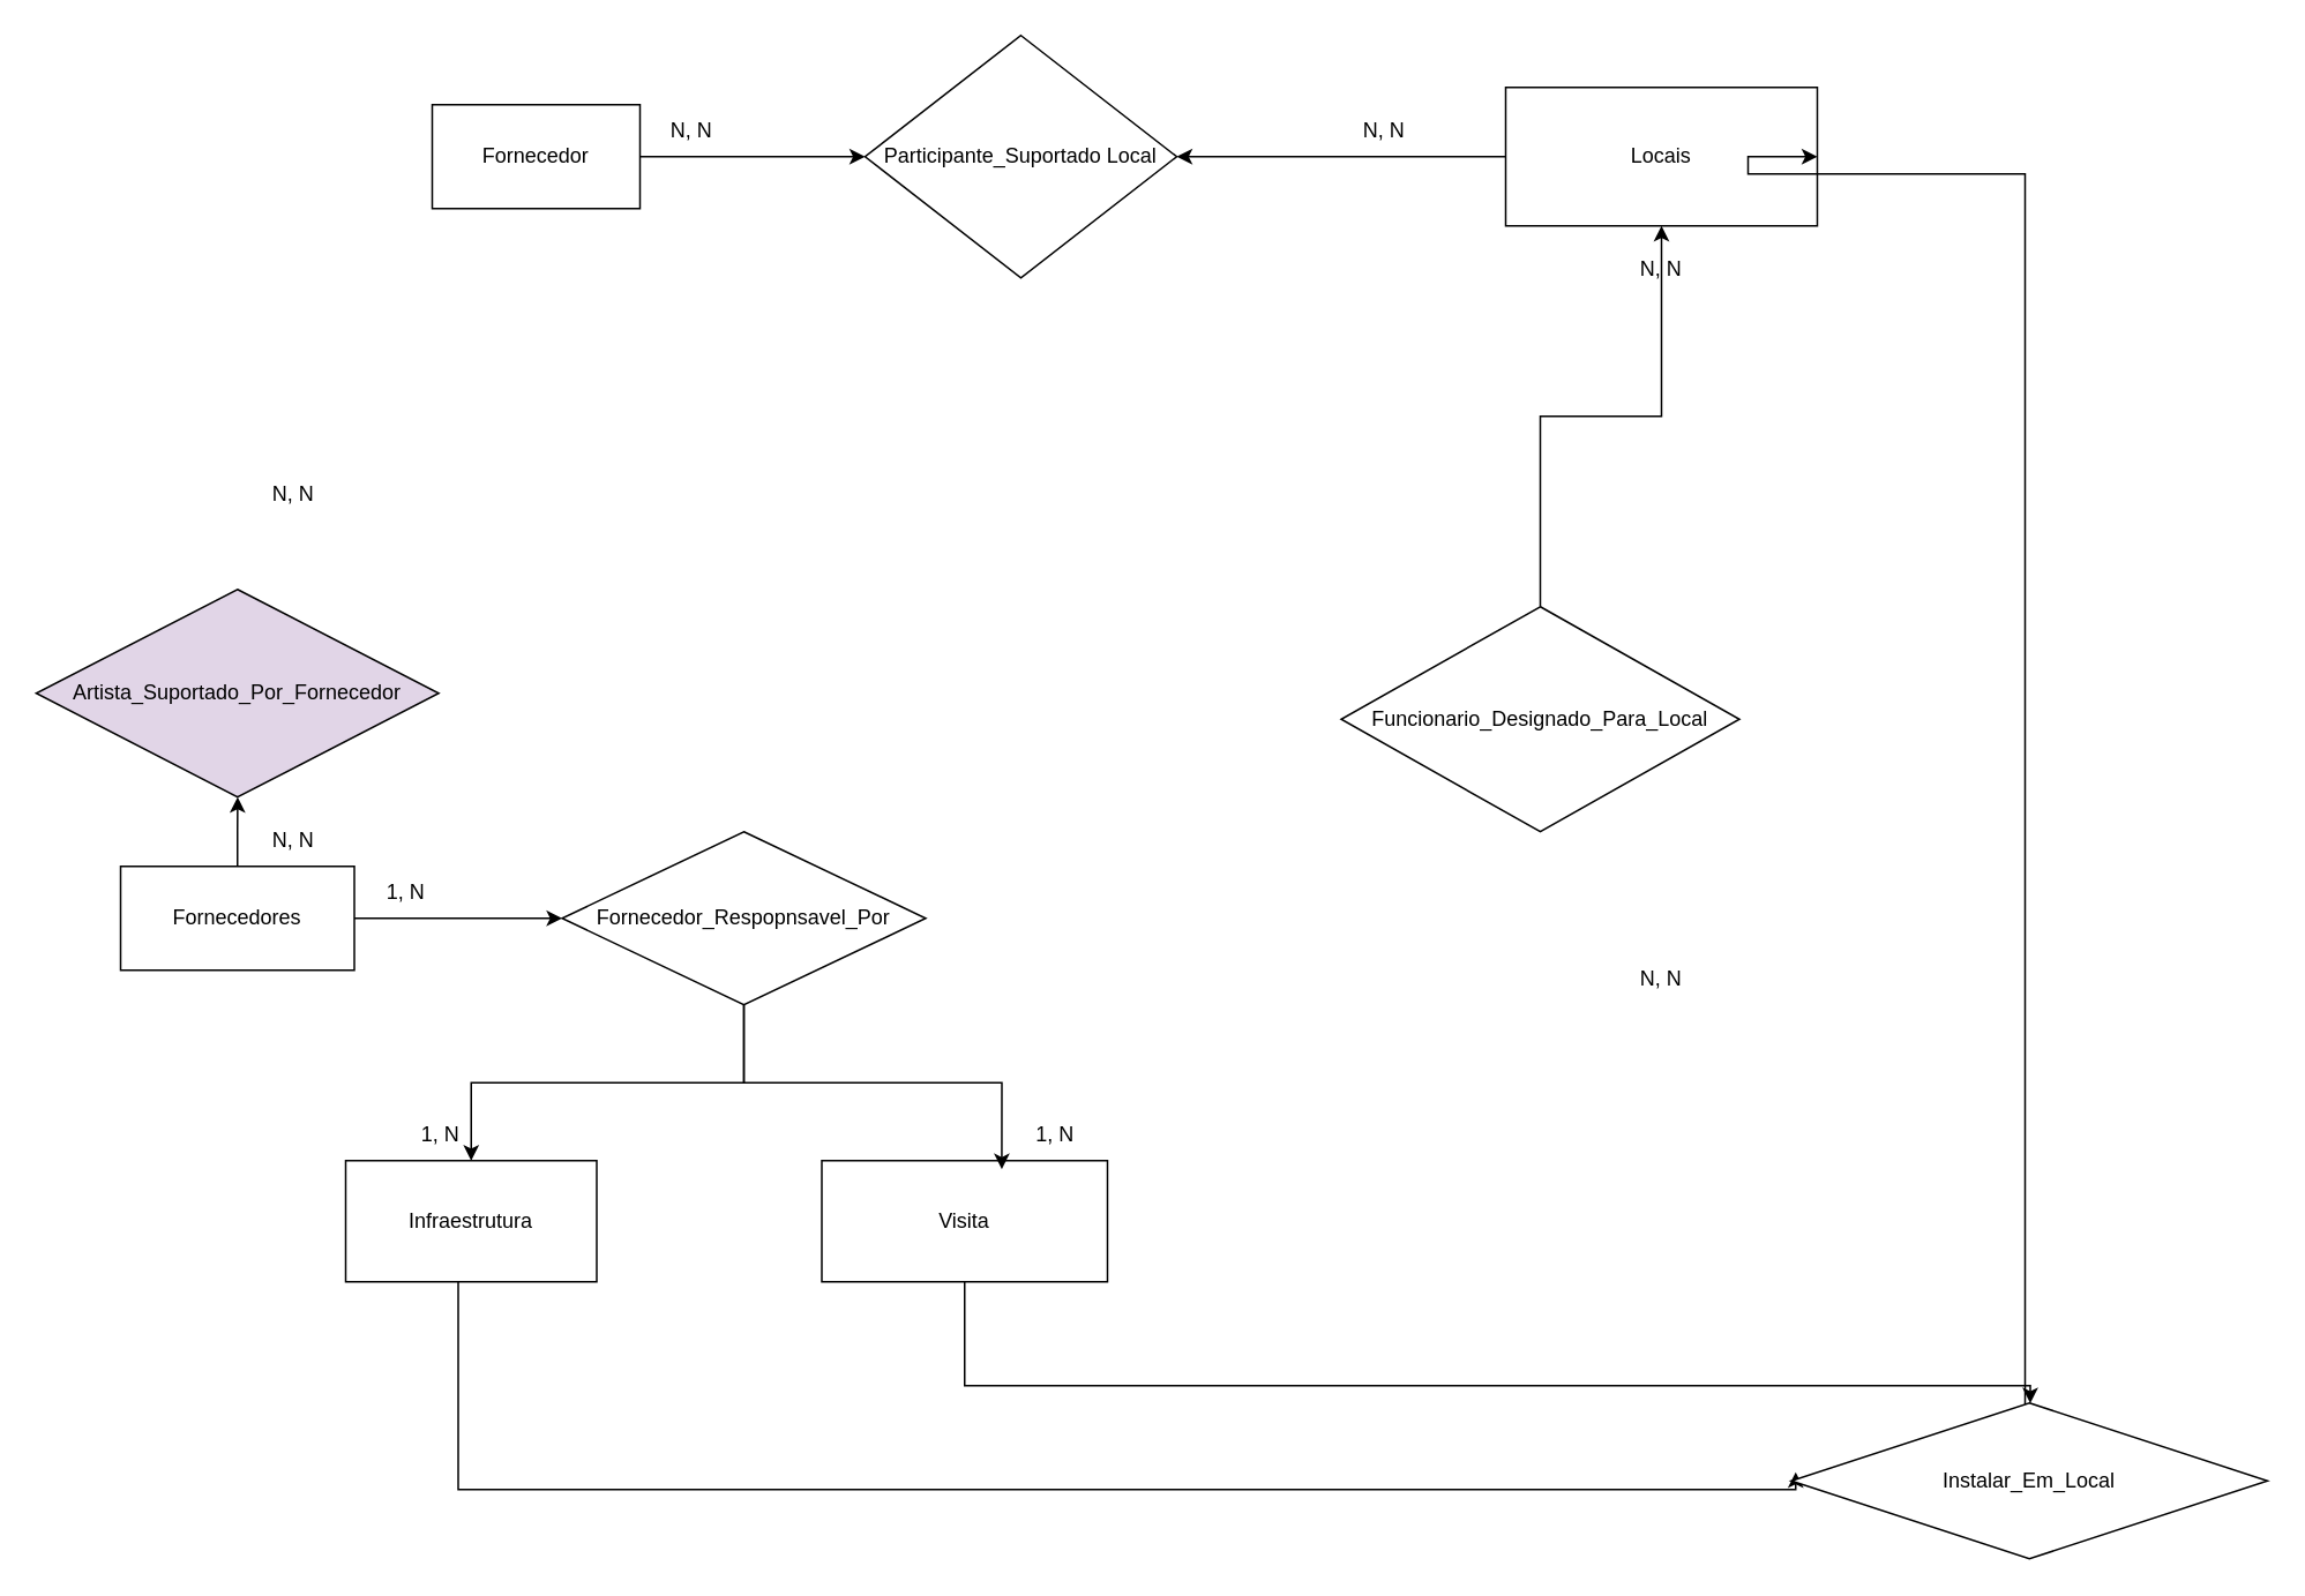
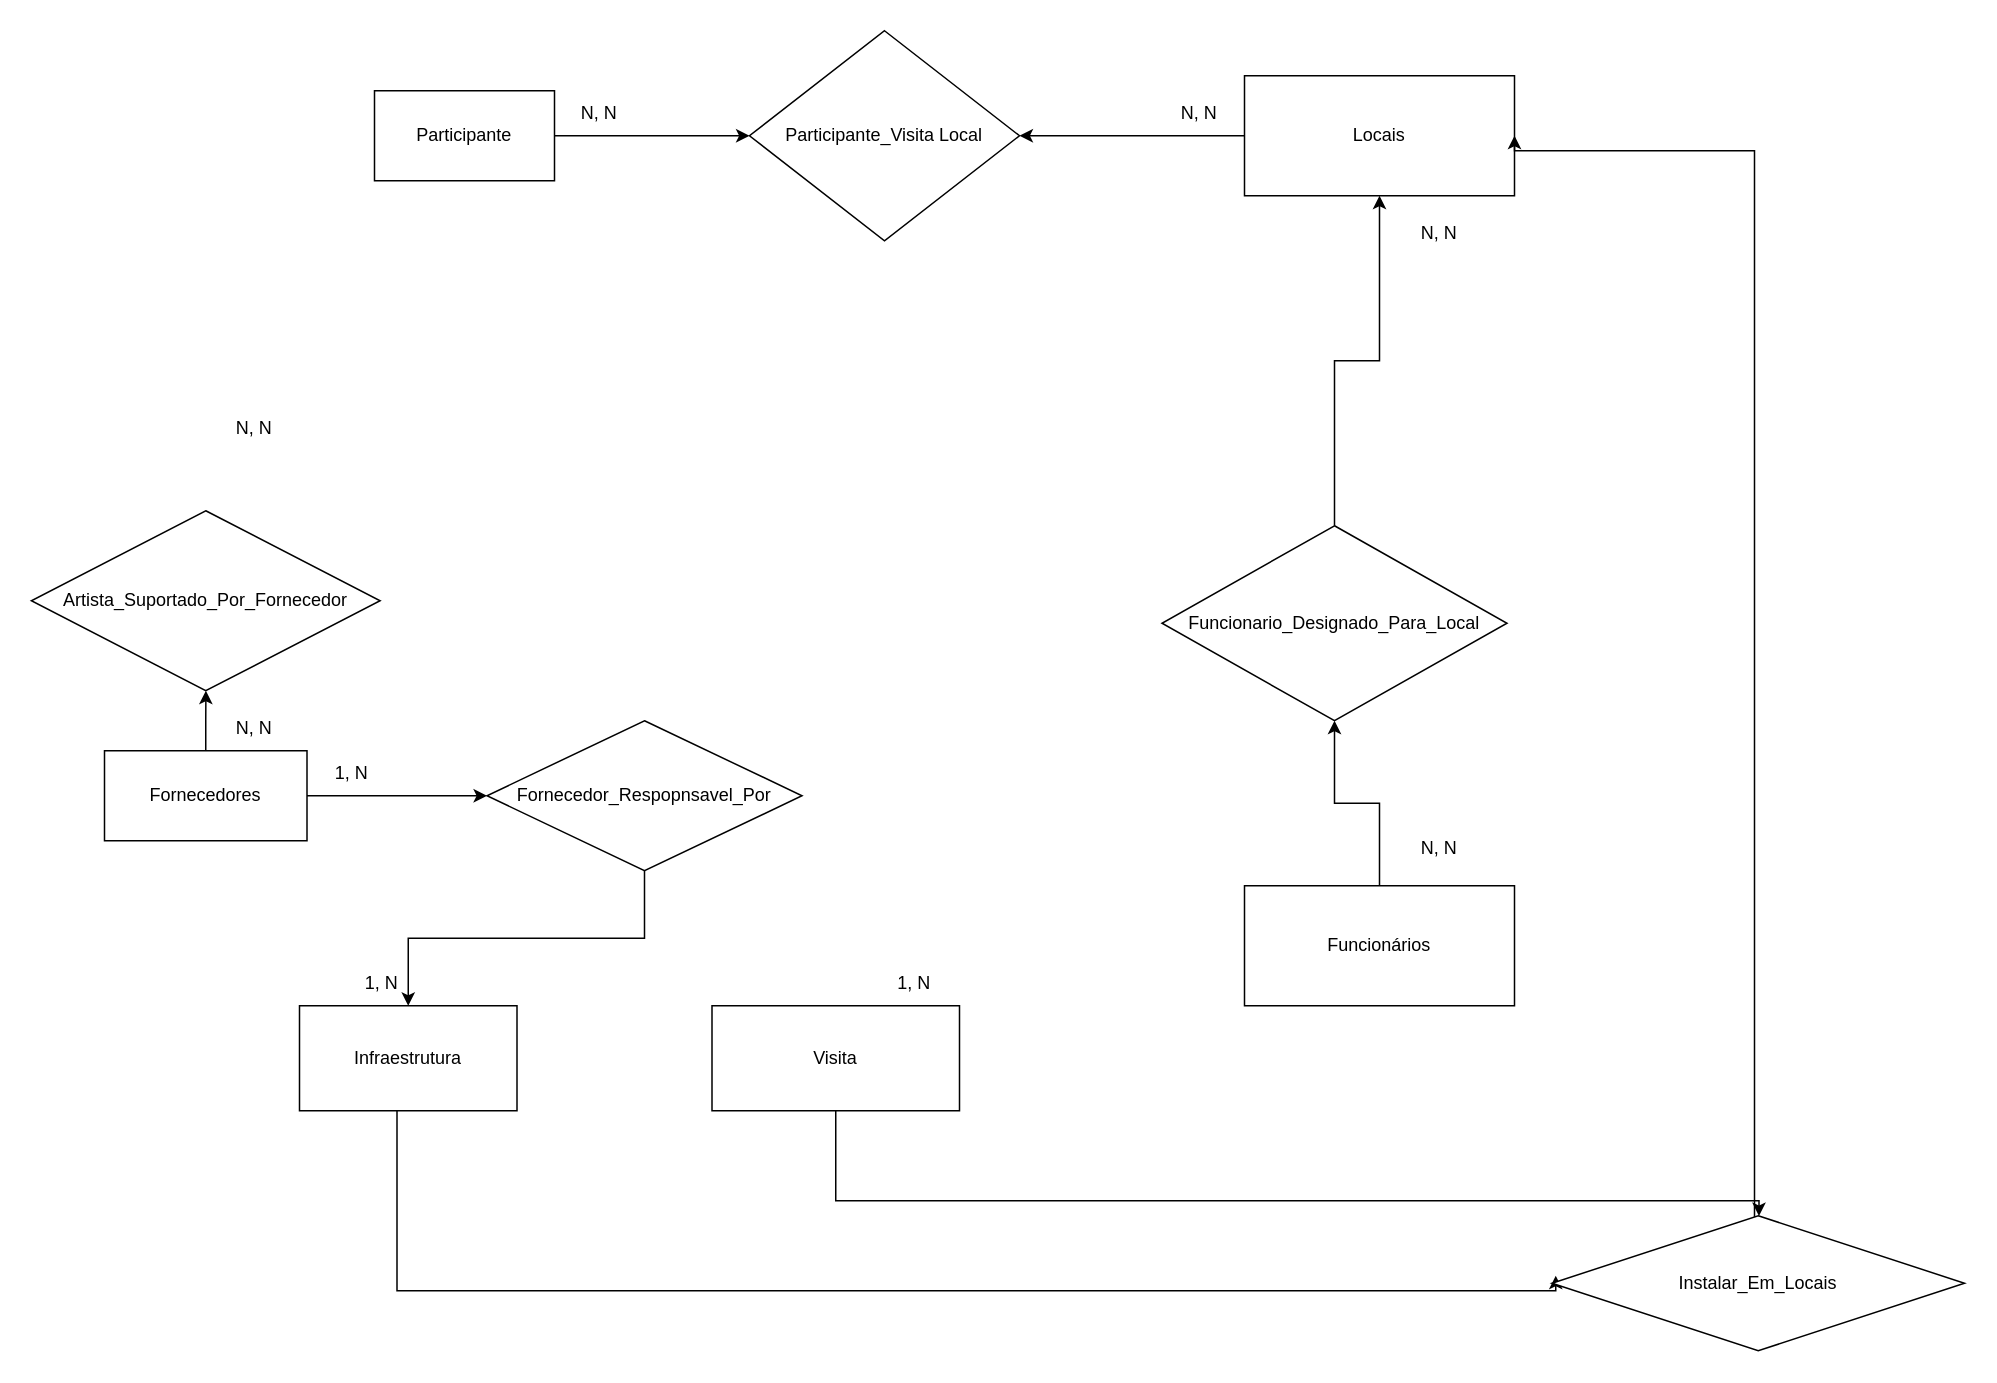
  <mxCell id="0" />
  <mxCell id="1" parent="0" />
  <mxCell id="2" style="edgeStyle=orthogonalEdgeStyle;rounded=0;orthogonalLoop=1;jettySize=auto;html=1;" edge="1" parent="1" source="3" target="13"><mxGeometry relative="1" as="geometry" /></mxCell>
- <mxCell id="3" value="Fornecedor" style="rounded=0;whiteSpace=wrap;html=1;" vertex="1" parent="1"><mxGeometry x="249" y="60" width="120" height="60" as="geometry" /></mxCell>
+ <mxCell id="3" value="Participante" style="rounded=0;whiteSpace=wrap;html=1;" vertex="1" parent="1"><mxGeometry x="249" y="60" width="120" height="60" as="geometry" /></mxCell>
  <mxCell id="4" value="" style="edgeStyle=orthogonalEdgeStyle;rounded=0;orthogonalLoop=1;jettySize=auto;html=1;" edge="1" parent="1"><mxGeometry relative="1" as="geometry"><mxPoint x="264" y="730" as="sourcePoint" /><mxPoint x="1036.5" y="850" as="targetPoint" /><Array as="points"><mxPoint x="264" y="860" /><mxPoint x="1037" y="860" /></Array></mxGeometry></mxCell>
  <mxCell id="5" value="Infraestrutura" style="rounded=0;whiteSpace=wrap;html=1;" vertex="1" parent="1"><mxGeometry x="199" y="670" width="145" height="70" as="geometry" /></mxCell>
  <mxCell id="6" style="edgeStyle=orthogonalEdgeStyle;rounded=0;orthogonalLoop=1;jettySize=auto;html=1;" edge="1" parent="1" source="7" target="13"><mxGeometry relative="1" as="geometry" /></mxCell>
- <mxCell id="7" value="Locais" style="rounded=0;whiteSpace=wrap;html=1;" vertex="1" parent="1"><mxGeometry x="869" y="50" width="180" height="80" as="geometry" /></mxCell>
+ <mxCell id="7" value="Locais" style="rounded=0;whiteSpace=wrap;html=1;" vertex="1" parent="1"><mxGeometry x="829" y="50" width="180" height="80" as="geometry" /></mxCell>
  <mxCell id="8" value="" style="edgeStyle=orthogonalEdgeStyle;rounded=0;orthogonalLoop=1;jettySize=auto;html=1;" edge="1" parent="1" source="10" target="21"><mxGeometry relative="1" as="geometry" /></mxCell>
  <mxCell id="9" value="" style="edgeStyle=orthogonalEdgeStyle;rounded=0;orthogonalLoop=1;jettySize=auto;html=1;" edge="1" parent="1" source="10" target="28"><mxGeometry relative="1" as="geometry" /></mxCell>
  <mxCell id="10" value="Fornecedores" style="rounded=0;whiteSpace=wrap;html=1;" vertex="1" parent="1"><mxGeometry x="69" y="500" width="135" height="60" as="geometry" /></mxCell>
- <mxCell id="13" value="Participante_Suportado Local" style="rhombus;whiteSpace=wrap;html=1;" vertex="1" parent="1"><mxGeometry x="499" y="20" width="180" height="140" as="geometry" /></mxCell>
+ <mxCell id="11" value="" style="edgeStyle=orthogonalEdgeStyle;rounded=0;orthogonalLoop=1;jettySize=auto;html=1;" edge="1" parent="1" source="12" target="17"><mxGeometry relative="1" as="geometry" /></mxCell>
+ <mxCell id="12" value="Funcionários" style="rounded=0;whiteSpace=wrap;html=1;" vertex="1" parent="1"><mxGeometry x="829" y="590" width="180" height="80" as="geometry" /></mxCell>
+ <mxCell id="13" value="Participante_Visita Local" style="rhombus;whiteSpace=wrap;html=1;" vertex="1" parent="1"><mxGeometry x="499" y="20" width="180" height="140" as="geometry" /></mxCell>
  <mxCell id="14" value="N, N" style="text;html=1;align=center;verticalAlign=middle;whiteSpace=wrap;rounded=0;" vertex="1" parent="1"><mxGeometry x="769" y="60" width="60" height="30" as="geometry" /></mxCell>
  <mxCell id="15" value="N, N" style="text;html=1;align=center;verticalAlign=middle;whiteSpace=wrap;rounded=0;" vertex="1" parent="1"><mxGeometry x="369" y="60" width="60" height="30" as="geometry" /></mxCell>
  <mxCell id="16" style="edgeStyle=orthogonalEdgeStyle;rounded=0;orthogonalLoop=1;jettySize=auto;html=1;" edge="1" parent="1" source="17" target="7"><mxGeometry relative="1" as="geometry" /></mxCell>
  <mxCell id="17" value="Funcionario_Designado_Para_Local" style="rhombus;whiteSpace=wrap;html=1;rounded=0;" vertex="1" parent="1"><mxGeometry x="774" y="350" width="230" height="130" as="geometry" /></mxCell>
  <mxCell id="18" value="N, N" style="text;html=1;align=center;verticalAlign=middle;whiteSpace=wrap;rounded=0;" vertex="1" parent="1"><mxGeometry x="929" y="140" width="60" height="30" as="geometry" /></mxCell>
  <mxCell id="19" value="N, N" style="text;html=1;align=center;verticalAlign=middle;whiteSpace=wrap;rounded=0;" vertex="1" parent="1"><mxGeometry x="929" y="550" width="60" height="30" as="geometry" /></mxCell>
  <mxCell id="20" style="edgeStyle=orthogonalEdgeStyle;rounded=0;orthogonalLoop=1;jettySize=auto;html=1;" edge="1" parent="1" source="21" target="5"><mxGeometry relative="1" as="geometry" /></mxCell>
  <mxCell id="21" value="Fornecedor_Respopnsavel_Por" style="rhombus;whiteSpace=wrap;html=1;rounded=0;" vertex="1" parent="1"><mxGeometry x="324" y="480" width="210" height="100" as="geometry" /></mxCell>
  <mxCell id="22" style="edgeStyle=orthogonalEdgeStyle;rounded=0;orthogonalLoop=1;jettySize=auto;html=1;" edge="1" parent="1" source="23" target="32"><mxGeometry relative="1" as="geometry"><Array as="points"><mxPoint x="557" y="800" /><mxPoint x="1172" y="800" /></Array></mxGeometry></mxCell>
  <mxCell id="23" value="Visita" style="rounded=0;whiteSpace=wrap;html=1;" vertex="1" parent="1"><mxGeometry x="474" y="670" width="165" height="70" as="geometry" /></mxCell>
- <mxCell id="24" style="edgeStyle=orthogonalEdgeStyle;rounded=0;orthogonalLoop=1;jettySize=auto;html=1;entryX=0.63;entryY=0.071;entryDx=0;entryDy=0;entryPerimeter=0;" edge="1" parent="1" source="21" target="23"><mxGeometry relative="1" as="geometry" /></mxCell>
  <mxCell id="25" value="1, N" style="text;html=1;align=center;verticalAlign=middle;whiteSpace=wrap;rounded=0;" vertex="1" parent="1"><mxGeometry x="224" y="640" width="60" height="30" as="geometry" /></mxCell>
  <mxCell id="26" value="1, N" style="text;html=1;align=center;verticalAlign=middle;whiteSpace=wrap;rounded=0;" vertex="1" parent="1"><mxGeometry x="204" y="500" width="60" height="30" as="geometry" /></mxCell>
  <mxCell id="27" value="1, N" style="text;html=1;align=center;verticalAlign=middle;whiteSpace=wrap;rounded=0;" vertex="1" parent="1"><mxGeometry x="579" y="640" width="60" height="30" as="geometry" /></mxCell>
- <mxCell id="28" value="Artista_Suportado_Por_Fornecedor" style="rhombus;whiteSpace=wrap;html=1;rounded=0;fillColor=#e1d5e7;" vertex="1" parent="1"><mxGeometry x="20.25" y="340" width="232.5" height="120" as="geometry" /></mxCell>
+ <mxCell id="28" value="Artista_Suportado_Por_Fornecedor" style="rhombus;whiteSpace=wrap;html=1;rounded=0;" vertex="1" parent="1"><mxGeometry x="20.25" y="340" width="232.5" height="120" as="geometry" /></mxCell>
  <mxCell id="29" value="N, N" style="text;html=1;align=center;verticalAlign=middle;whiteSpace=wrap;rounded=0;" vertex="1" parent="1"><mxGeometry x="139" y="270" width="60" height="30" as="geometry" /></mxCell>
  <mxCell id="30" value="N, N" style="text;html=1;align=center;verticalAlign=middle;whiteSpace=wrap;rounded=0;" vertex="1" parent="1"><mxGeometry x="139" y="470" width="60" height="30" as="geometry" /></mxCell>
  <mxCell id="31" style="edgeStyle=orthogonalEdgeStyle;rounded=0;orthogonalLoop=1;jettySize=auto;html=1;entryX=1;entryY=0.5;entryDx=0;entryDy=0;" edge="1" parent="1" source="32" target="7"><mxGeometry relative="1" as="geometry"><Array as="points"><mxPoint x="1169" y="100" /><mxPoint x="1009" y="100" /></Array></mxGeometry></mxCell>
- <mxCell id="32" value="Instalar_Em_Local" style="rhombus;whiteSpace=wrap;html=1;rounded=0;" vertex="1" parent="1"><mxGeometry x="1034" y="810" width="275" height="90" as="geometry" /></mxCell>
+ <mxCell id="32" value="Instalar_Em_Locais" style="rhombus;whiteSpace=wrap;html=1;rounded=0;" vertex="1" parent="1"><mxGeometry x="1034" y="810" width="275" height="90" as="geometry" /></mxCell>
